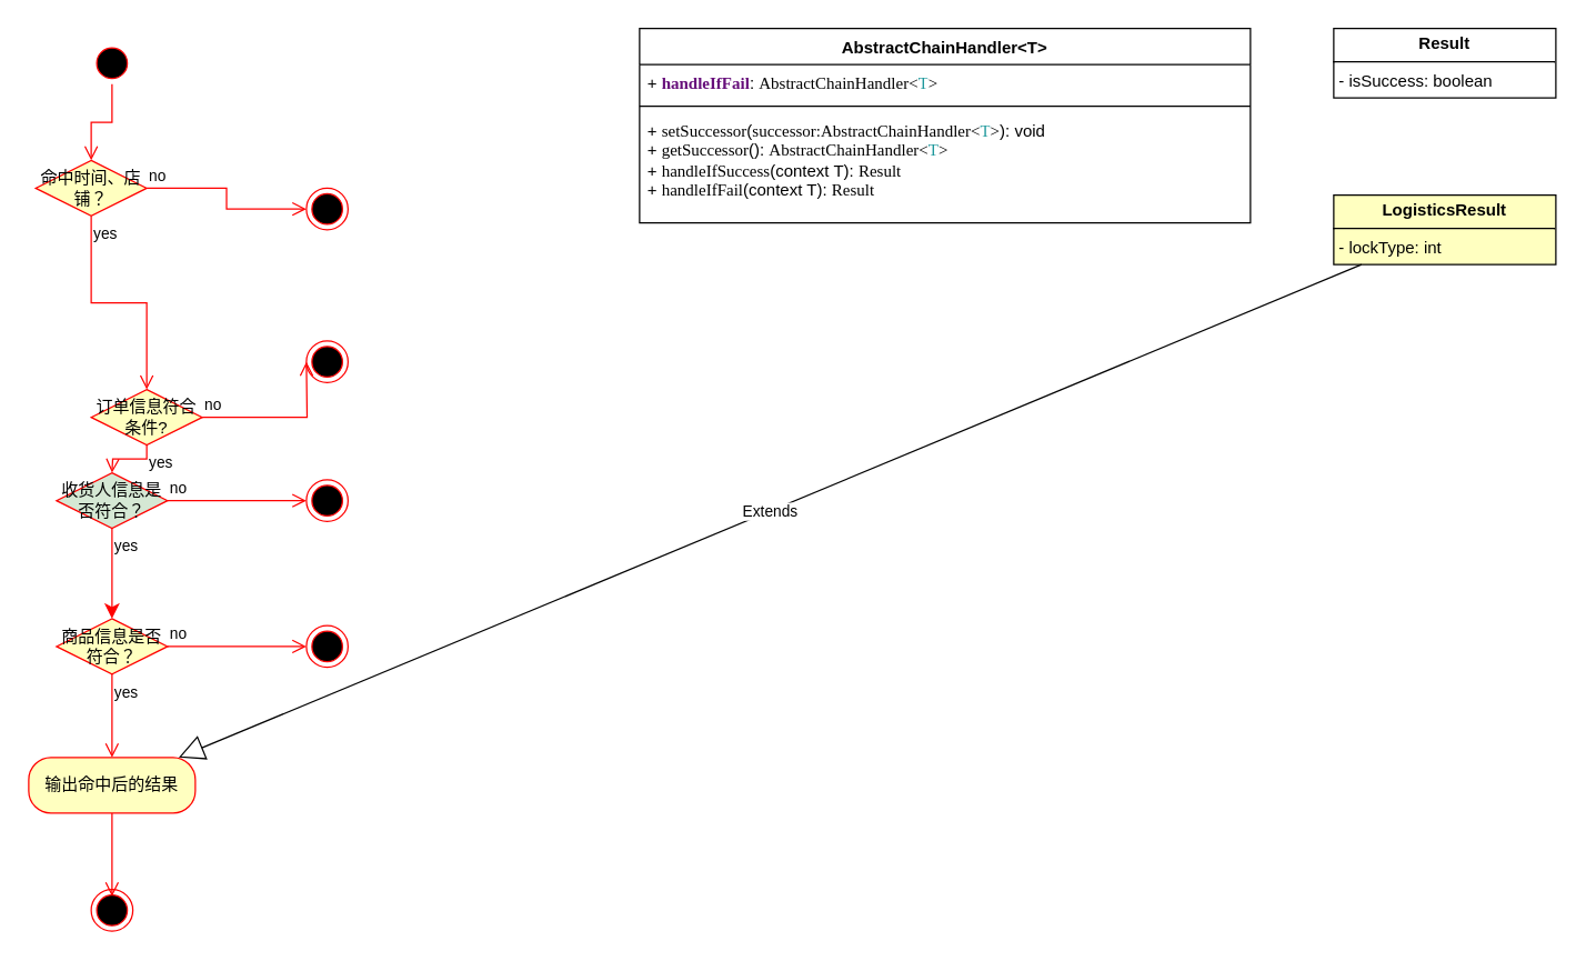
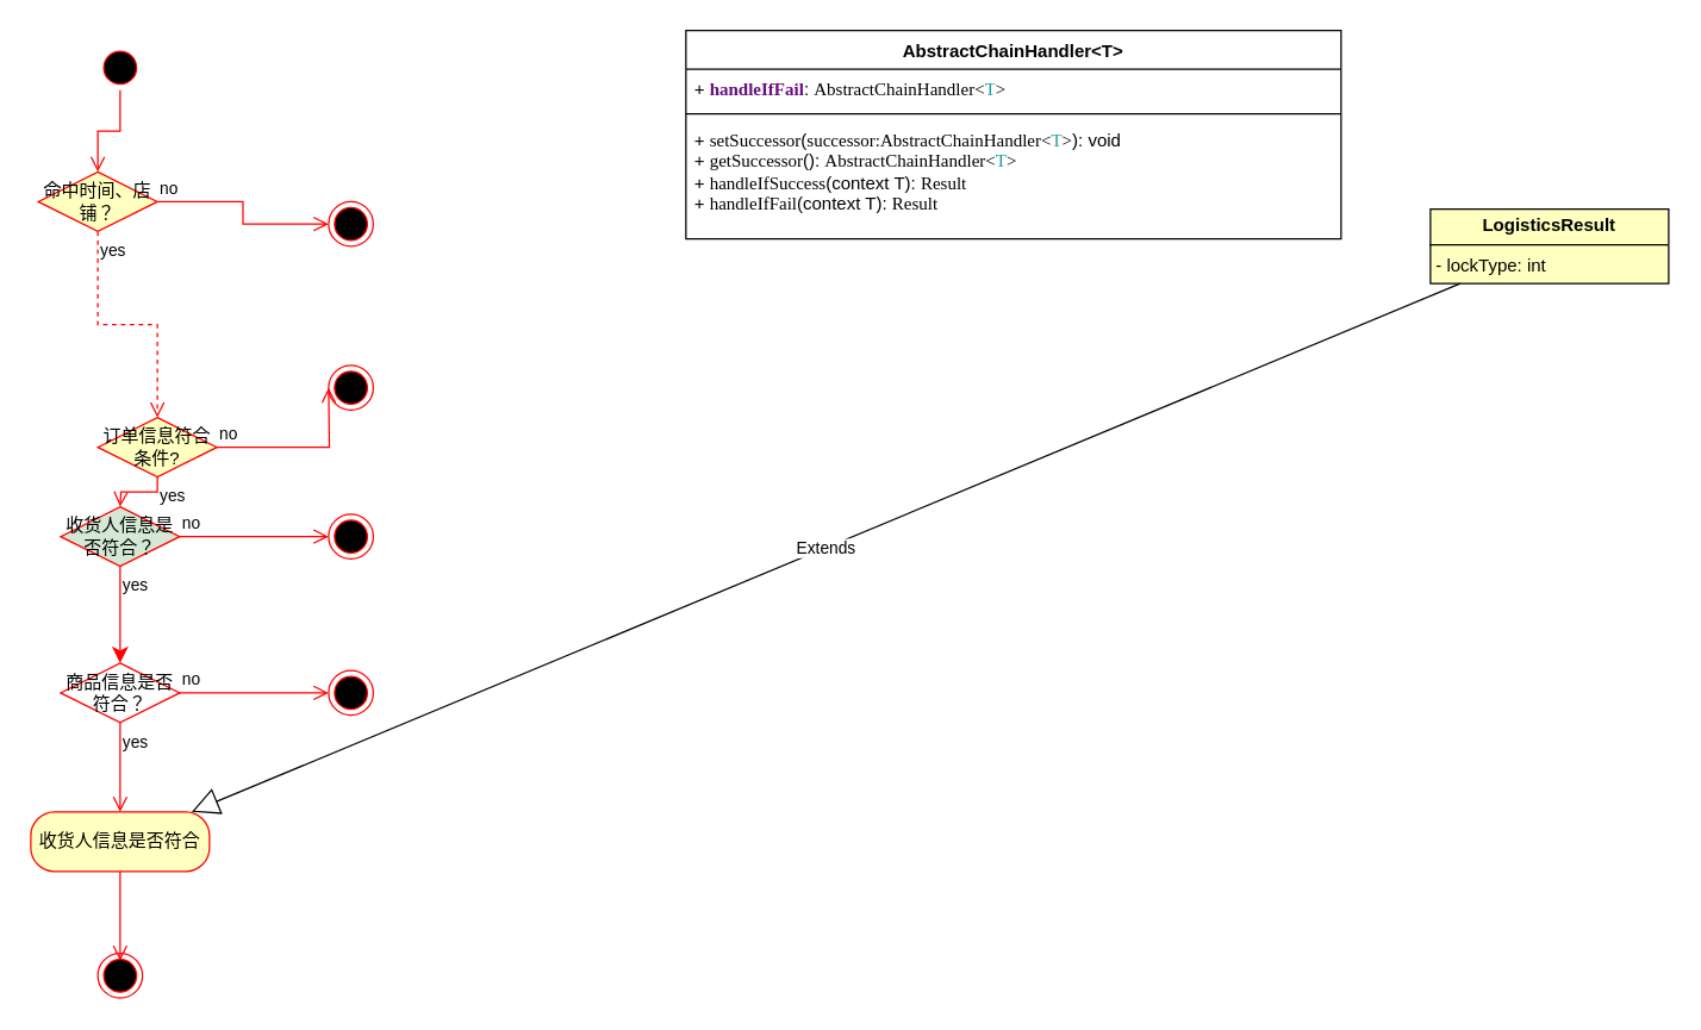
  <mxCell id="0" />
  <mxCell id="1" parent="0" />
  <mxCell id="2" value="" style="ellipse;html=1;shape=startState;fillColor=#000000;strokeColor=#ff0000;" vertex="1" parent="1"><mxGeometry x="65" y="30" width="30" height="30" as="geometry" /></mxCell>
  <mxCell id="3" value="" style="edgeStyle=orthogonalEdgeStyle;html=1;verticalAlign=bottom;endArrow=open;endSize=8;strokeColor=#ff0000;rounded=0;entryX=0.5;entryY=0;entryDx=0;entryDy=0;" edge="1" source="2" parent="1" target="4"><mxGeometry relative="1" as="geometry"><mxPoint x="85" y="120" as="targetPoint" /></mxGeometry></mxCell>
  <mxCell id="4" value="命中时间、店铺？" style="rhombus;whiteSpace=wrap;html=1;fontColor=#000000;fillColor=#ffffc0;strokeColor=#ff0000;" vertex="1" parent="1"><mxGeometry x="25" y="115" width="80" height="40" as="geometry" /></mxCell>
  <mxCell id="5" value="no" style="edgeStyle=orthogonalEdgeStyle;html=1;align=left;verticalAlign=bottom;endArrow=open;endSize=8;strokeColor=#ff0000;rounded=0;entryX=0;entryY=0.5;entryDx=0;entryDy=0;" edge="1" source="4" parent="1" target="19"><mxGeometry x="-1" relative="1" as="geometry"><mxPoint x="220" y="150" as="targetPoint" /></mxGeometry></mxCell>
- <mxCell id="6" value="yes" style="edgeStyle=orthogonalEdgeStyle;html=1;align=left;verticalAlign=top;endArrow=open;endSize=8;strokeColor=#ff0000;rounded=0;entryX=0.5;entryY=0;entryDx=0;entryDy=0;" edge="1" source="4" parent="1" target="7"><mxGeometry x="-1" relative="1" as="geometry"><mxPoint x="80" y="230" as="targetPoint" /></mxGeometry></mxCell>
+ <mxCell id="6" value="yes" style="edgeStyle=orthogonalEdgeStyle;html=1;align=left;verticalAlign=top;endArrow=open;endSize=8;strokeColor=#ff0000;rounded=0;entryX=0.5;entryY=0;entryDx=0;entryDy=0;dashed=1;" edge="1" source="4" parent="1" target="7"><mxGeometry x="-1" relative="1" as="geometry"><mxPoint x="80" y="230" as="targetPoint" /></mxGeometry></mxCell>
  <mxCell id="7" value="订单信息符合条件?" style="rhombus;whiteSpace=wrap;html=1;fontColor=#000000;fillColor=#ffffc0;strokeColor=#ff0000;" vertex="1" parent="1"><mxGeometry x="65" y="280" width="80" height="40" as="geometry" /></mxCell>
  <mxCell id="8" value="no" style="edgeStyle=orthogonalEdgeStyle;html=1;align=left;verticalAlign=bottom;endArrow=open;endSize=8;strokeColor=#ff0000;rounded=0;" edge="1" source="7" parent="1"><mxGeometry x="-1" relative="1" as="geometry"><mxPoint x="220" y="260" as="targetPoint" /></mxGeometry></mxCell>
  <mxCell id="9" value="yes" style="edgeStyle=orthogonalEdgeStyle;html=1;align=left;verticalAlign=top;endArrow=open;endSize=8;strokeColor=#ff0000;rounded=0;" edge="1" source="7" parent="1"><mxGeometry x="-1" relative="1" as="geometry"><mxPoint x="80" y="340" as="targetPoint" /></mxGeometry></mxCell>
  <mxCell id="10" value="收货人信息是否符合？" style="rhombus;whiteSpace=wrap;html=1;fontColor=#000000;fillColor=#d5e8d4;strokeColor=#ff0000;" vertex="1" parent="1"><mxGeometry x="40" y="340" width="80" height="40" as="geometry" /></mxCell>
  <mxCell id="11" value="no" style="edgeStyle=orthogonalEdgeStyle;html=1;align=left;verticalAlign=bottom;endArrow=open;endSize=8;strokeColor=#ff0000;rounded=0;" edge="1" source="10" parent="1"><mxGeometry x="-1" relative="1" as="geometry"><mxPoint x="220" y="360" as="targetPoint" /></mxGeometry></mxCell>
  <mxCell id="12" value="yes" style="edgeStyle=orthogonalEdgeStyle;html=1;align=left;verticalAlign=top;endArrow=classic;endSize=8;strokeColor=#ff0000;rounded=0;entryX=0.5;entryY=0;entryDx=0;entryDy=0;" edge="1" source="10" parent="1" target="13"><mxGeometry x="-1" relative="1" as="geometry"><mxPoint x="80" y="440" as="targetPoint" /></mxGeometry></mxCell>
- <mxCell id="13" value="商品信息是否符合？" style="rhombus;whiteSpace=wrap;html=1;fontColor=#000000;fillColor=#ffffc0;strokeColor=#ff0000;" vertex="1" parent="1"><mxGeometry x="40" y="445" width="80" height="40" as="geometry" /></mxCell>
+ <mxCell id="13" value="商品信息是否符合？" style="rhombus;whiteSpace=wrap;html=1;fontColor=#000000;fillColor=#ffffff;strokeColor=#ff0000;" vertex="1" parent="1"><mxGeometry x="40" y="445" width="80" height="40" as="geometry" /></mxCell>
  <mxCell id="14" value="no" style="edgeStyle=orthogonalEdgeStyle;html=1;align=left;verticalAlign=bottom;endArrow=open;endSize=8;strokeColor=#ff0000;rounded=0;" edge="1" source="13" parent="1"><mxGeometry x="-1" relative="1" as="geometry"><mxPoint x="220" y="465" as="targetPoint" /></mxGeometry></mxCell>
  <mxCell id="15" value="yes" style="edgeStyle=orthogonalEdgeStyle;html=1;align=left;verticalAlign=top;endArrow=open;endSize=8;strokeColor=#ff0000;rounded=0;" edge="1" source="13" parent="1"><mxGeometry x="-1" relative="1" as="geometry"><mxPoint x="80" y="545" as="targetPoint" /></mxGeometry></mxCell>
- <mxCell id="16" value="输出命中后的结果" style="rounded=1;whiteSpace=wrap;html=1;arcSize=40;fontColor=#000000;fillColor=#ffffc0;strokeColor=#ff0000;" vertex="1" parent="1"><mxGeometry x="20" y="545" width="120" height="40" as="geometry" /></mxCell>
+ <mxCell id="16" value="收货人信息是否符合" style="rounded=1;whiteSpace=wrap;html=1;arcSize=40;fontColor=#000000;fillColor=#ffffc0;strokeColor=#ff0000;" vertex="1" parent="1"><mxGeometry x="20" y="545" width="120" height="40" as="geometry" /></mxCell>
  <mxCell id="17" value="" style="edgeStyle=orthogonalEdgeStyle;html=1;verticalAlign=bottom;endArrow=open;endSize=8;strokeColor=#ff0000;rounded=0;" edge="1" source="16" parent="1"><mxGeometry relative="1" as="geometry"><mxPoint x="80" y="645" as="targetPoint" /></mxGeometry></mxCell>
  <mxCell id="18" value="" style="ellipse;html=1;shape=endState;fillColor=#000000;strokeColor=#ff0000;" vertex="1" parent="1"><mxGeometry x="65" y="640" width="30" height="30" as="geometry" /></mxCell>
  <mxCell id="19" value="" style="ellipse;html=1;shape=endState;fillColor=#000000;strokeColor=#ff0000;" vertex="1" parent="1"><mxGeometry x="220" y="135" width="30" height="30" as="geometry" /></mxCell>
  <mxCell id="20" value="" style="ellipse;html=1;shape=endState;fillColor=#000000;strokeColor=#ff0000;" vertex="1" parent="1"><mxGeometry x="220" y="245" width="30" height="30" as="geometry" /></mxCell>
  <mxCell id="21" value="" style="ellipse;html=1;shape=endState;fillColor=#000000;strokeColor=#ff0000;" vertex="1" parent="1"><mxGeometry x="220" y="345" width="30" height="30" as="geometry" /></mxCell>
  <mxCell id="22" value="" style="ellipse;html=1;shape=endState;fillColor=#000000;strokeColor=#ff0000;" vertex="1" parent="1"><mxGeometry x="220" y="450" width="30" height="30" as="geometry" /></mxCell>
  <mxCell id="23" value="AbstractChainHandler&amp;lt;T&amp;gt;" style="swimlane;fontStyle=1;align=center;verticalAlign=top;childLayout=stackLayout;horizontal=1;startSize=26;horizontalStack=0;resizeParent=1;resizeParentMax=0;resizeLast=0;collapsible=1;marginBottom=0;whiteSpace=wrap;html=1;" vertex="1" parent="1"><mxGeometry x="460" y="20" width="440" height="140" as="geometry" /></mxCell>
  <mxCell id="24" value="+&amp;nbsp;&lt;span style=&quot;color: rgb(102, 14, 122); font-weight: bold; background-color: rgb(255, 255, 255); font-family: Menlo; font-size: 9pt;&quot;&gt;handleIfFail&lt;/span&gt;&lt;span style=&quot;background-color: initial;&quot;&gt;:&amp;nbsp;&lt;/span&gt;&lt;span style=&quot;background-color: rgb(255, 255, 255); font-family: Menlo; font-size: 9pt;&quot;&gt;AbstractChainHandler&amp;lt;&lt;/span&gt;&lt;span style=&quot;font-family: Menlo; font-size: 9pt; color: rgb(32, 153, 157);&quot;&gt;T&lt;/span&gt;&lt;span style=&quot;background-color: rgb(255, 255, 255); font-family: Menlo; font-size: 9pt;&quot;&gt;&amp;gt;&lt;/span&gt;" style="text;strokeColor=none;fillColor=none;align=left;verticalAlign=top;spacingLeft=4;spacingRight=4;overflow=hidden;rotatable=0;points=[[0,0.5],[1,0.5]];portConstraint=eastwest;whiteSpace=wrap;html=1;" vertex="1" parent="23"><mxGeometry y="26" width="440" height="26" as="geometry" /></mxCell>
  <mxCell id="25" value="" style="line;strokeWidth=1;fillColor=none;align=left;verticalAlign=middle;spacingTop=-1;spacingLeft=3;spacingRight=3;rotatable=0;labelPosition=right;points=[];portConstraint=eastwest;strokeColor=inherit;" vertex="1" parent="23"><mxGeometry y="52" width="440" height="8" as="geometry" /></mxCell>
  <mxCell id="26" value="+&amp;nbsp;&lt;span style=&quot;background-color: rgb(255, 255, 255); font-family: Menlo; font-size: 9pt;&quot;&gt;setSuccessor&lt;/span&gt;&lt;span style=&quot;background-color: initial;&quot;&gt;(&lt;/span&gt;&lt;span style=&quot;background-color: rgb(255, 255, 255); font-family: Menlo; font-size: 9pt;&quot;&gt;successor:&lt;/span&gt;&lt;span style=&quot;font-size: 9pt; background-color: rgb(255, 255, 255); font-family: Menlo;&quot;&gt;AbstractChainHandler&amp;lt;&lt;/span&gt;&lt;span style=&quot;background-color: initial; font-size: 9pt; font-family: Menlo; color: rgb(32, 153, 157);&quot;&gt;T&lt;/span&gt;&lt;span style=&quot;font-size: 9pt; background-color: rgb(255, 255, 255); font-family: Menlo;&quot;&gt;&amp;gt;&lt;/span&gt;&lt;span style=&quot;background-color: initial;&quot;&gt;): void&lt;/span&gt;&lt;div&gt;+&amp;nbsp;&lt;span style=&quot;background-color: rgb(255, 255, 255); font-family: Menlo; font-size: 9pt;&quot;&gt;getSuccessor&lt;/span&gt;&lt;span style=&quot;background-color: initial;&quot;&gt;(&lt;/span&gt;&lt;span style=&quot;background-color: initial;&quot;&gt;):&amp;nbsp;&lt;/span&gt;&lt;span style=&quot;background-color: rgb(255, 255, 255); font-family: Menlo; font-size: 9pt;&quot;&gt;AbstractChainHandler&amp;lt;&lt;/span&gt;&lt;span style=&quot;font-family: Menlo; font-size: 9pt; color: rgb(32, 153, 157);&quot;&gt;T&lt;/span&gt;&lt;span style=&quot;background-color: rgb(255, 255, 255); font-family: Menlo; font-size: 9pt;&quot;&gt;&amp;gt;&lt;/span&gt;&lt;br&gt;&lt;/div&gt;&lt;div&gt;+&amp;nbsp;&lt;span style=&quot;background-color: rgb(255, 255, 255); font-family: Menlo; font-size: 9pt;&quot;&gt;handleIfSuccess&lt;/span&gt;&lt;span style=&quot;background-color: initial;&quot;&gt;(context T&lt;/span&gt;&lt;span style=&quot;background-color: initial;&quot;&gt;): &lt;/span&gt;&lt;font face=&quot;Menlo&quot;&gt;&lt;span style=&quot;background-color: rgb(255, 255, 255);&quot;&gt;Result&lt;/span&gt;&lt;/font&gt;&lt;br&gt;&lt;/div&gt;&lt;div&gt;+&amp;nbsp;&lt;span style=&quot;font-size: 9pt; background-color: rgb(255, 255, 255); font-family: Menlo;&quot;&gt;handleIfFail&lt;/span&gt;&lt;span style=&quot;background-color: initial;&quot;&gt;(context T&lt;/span&gt;&lt;span style=&quot;background-color: initial;&quot;&gt;):&amp;nbsp;&lt;/span&gt;&lt;font face=&quot;Menlo&quot;&gt;&lt;span style=&quot;background-color: rgb(255, 255, 255);&quot;&gt;Result&lt;/span&gt;&lt;/font&gt;&lt;font face=&quot;Menlo&quot;&gt;&lt;span style=&quot;background-color: rgb(255, 255, 255);&quot;&gt;&lt;br&gt;&lt;/span&gt;&lt;/font&gt;&lt;/div&gt;" style="text;strokeColor=none;fillColor=none;align=left;verticalAlign=top;spacingLeft=4;spacingRight=4;overflow=hidden;rotatable=0;points=[[0,0.5],[1,0.5]];portConstraint=eastwest;whiteSpace=wrap;html=1;" vertex="1" parent="23"><mxGeometry y="60" width="440" height="80" as="geometry" /></mxCell>
- <mxCell id="27" value="&lt;p style=&quot;margin:0px;margin-top:4px;text-align:center;&quot;&gt;&lt;b&gt;Result&lt;/b&gt;&lt;/p&gt;&lt;hr size=&quot;1&quot; style=&quot;border-style:solid;&quot;&gt;&lt;p style=&quot;margin:0px;margin-left:4px;&quot;&gt;- isSuccess: boolean&lt;/p&gt;" style="verticalAlign=top;align=left;overflow=fill;html=1;whiteSpace=wrap;" vertex="1" parent="1"><mxGeometry x="960" y="20" width="160" height="50" as="geometry" /></mxCell>
  <mxCell id="28" value="&lt;p style=&quot;margin:0px;margin-top:4px;text-align:center;&quot;&gt;&lt;b&gt;LogisticsResult&lt;/b&gt;&lt;/p&gt;&lt;hr size=&quot;1&quot; style=&quot;border-style:solid;&quot;&gt;&lt;p style=&quot;margin:0px;margin-left:4px;&quot;&gt;- lockType: int&lt;/p&gt;" style="verticalAlign=top;align=left;overflow=fill;html=1;whiteSpace=wrap;fillColor=#ffffc0;" vertex="1" parent="1"><mxGeometry x="960" y="140" width="160" height="50" as="geometry" /></mxCell>
  <mxCell id="29" value="Extends" style="endArrow=block;endSize=16;endFill=0;html=1;rounded=0;" edge="1" parent="1" source="28" target="16"><mxGeometry width="160" relative="1" as="geometry"><mxPoint x="770" y="280" as="sourcePoint" /><mxPoint x="930" y="280" as="targetPoint" /></mxGeometry></mxCell>
